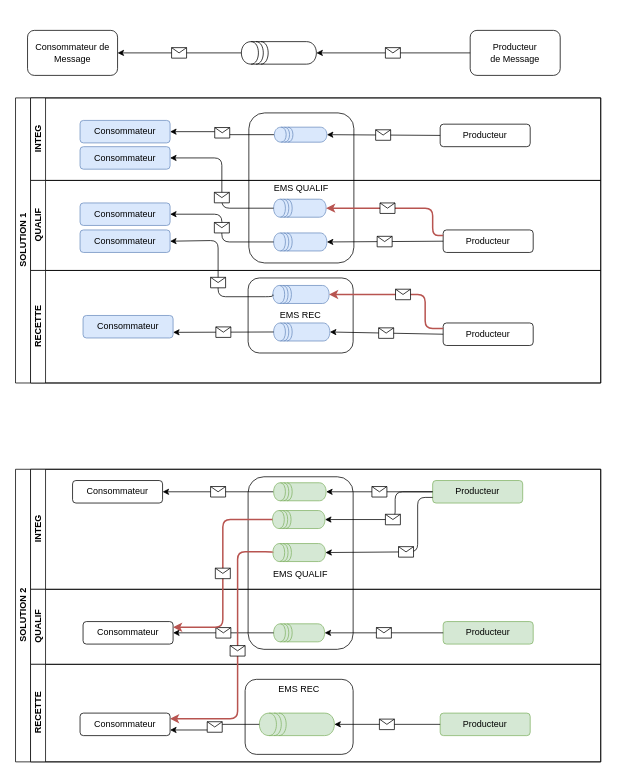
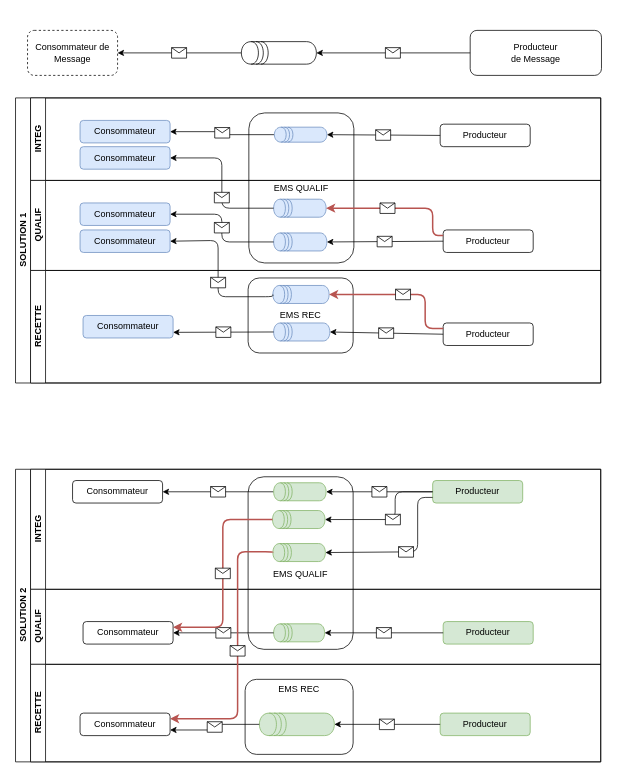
  <mxCell id="0" />
  <mxCell id="1" parent="0" />
  <mxCell id="2" value="EMS QUALIF" style="rounded=1;whiteSpace=wrap;html=1;" vertex="1" parent="1"><mxGeometry x="331" y="150" width="140" height="200" as="geometry" /></mxCell>
- <mxCell id="3" value="Consommateur de Message" style="rounded=1;whiteSpace=wrap;html=1;" parent="1" vertex="1"><mxGeometry x="36" y="40" width="120" height="60" as="geometry" /></mxCell>
- <mxCell id="4" value="&lt;div&gt;Producteur&lt;/div&gt;&lt;div&gt;de Message&lt;br&gt;&lt;/div&gt;" style="rounded=1;whiteSpace=wrap;html=1;" parent="1" vertex="1"><mxGeometry x="626" y="40" width="120" height="60" as="geometry" /></mxCell>
+ <mxCell id="3" value="Consommateur de Message" style="rounded=1;whiteSpace=wrap;html=1;dashed=1;" parent="1" vertex="1"><mxGeometry x="36" y="40" width="120" height="60" as="geometry" /></mxCell>
+ <mxCell id="4" value="&lt;div&gt;Producteur&lt;/div&gt;&lt;div&gt;de Message&lt;br&gt;&lt;/div&gt;" style="rounded=1;whiteSpace=wrap;html=1;" parent="1" vertex="1"><mxGeometry x="626" y="40" width="175" height="60" as="geometry" /></mxCell>
  <mxCell id="5" value="" style="shape=datastore;whiteSpace=wrap;html=1;rotation=-90;" parent="1" vertex="1"><mxGeometry x="356" width="30" height="100" as="geometry" y="20" /></mxCell>
  <mxCell id="6" value="SOLUTION 1" style="swimlane;html=1;childLayout=stackLayout;resizeParent=1;resizeParentMax=0;horizontal=0;startSize=20;horizontalStack=0;" parent="1" vertex="1"><mxGeometry x="20" y="130" width="780" height="380" as="geometry" /></mxCell>
  <mxCell id="7" value="INTEG" style="swimlane;html=1;startSize=20;horizontal=0;" parent="6" vertex="1"><mxGeometry x="20" width="760" height="110" as="geometry" /></mxCell>
  <mxCell id="8" value="Consommateur" style="rounded=1;whiteSpace=wrap;html=1;fillColor=#dae8fc;strokeColor=#6c8ebf;" parent="7" vertex="1"><mxGeometry x="66" y="30" width="120" height="30" as="geometry" /></mxCell>
  <mxCell id="9" value="Producteur" style="rounded=1;whiteSpace=wrap;html=1;" parent="7" vertex="1"><mxGeometry x="546" y="35" width="120" height="30" as="geometry" /></mxCell>
  <mxCell id="10" value="" style="endArrow=classic;html=1;strokeColor=#000000;entryX=1;entryY=0.5;entryDx=0;entryDy=0;exitX=0.5;exitY=0;exitDx=0;exitDy=0;edgeStyle=orthogonalEdgeStyle;" parent="7" source="14" target="8" edge="1"><mxGeometry relative="1" as="geometry"><mxPoint x="385" y="122" as="sourcePoint" /><mxPoint x="285" y="122" as="targetPoint" /></mxGeometry></mxCell>
  <mxCell id="11" value="" style="shape=message;html=1;outlineConnect=0;" parent="10" vertex="1"><mxGeometry width="20" height="14" relative="1" as="geometry"><mxPoint x="-10" y="-7" as="offset" /></mxGeometry></mxCell>
  <mxCell id="12" value="" style="endArrow=classic;html=1;strokeColor=#000000;entryX=0.5;entryY=1;entryDx=0;entryDy=0;exitX=0;exitY=0.5;exitDx=0;exitDy=0;" parent="7" source="9" target="14" edge="1"><mxGeometry relative="1" as="geometry"><mxPoint x="590" y="92" as="sourcePoint" /><mxPoint x="425" y="92" as="targetPoint" /></mxGeometry></mxCell>
  <mxCell id="13" value="" style="shape=message;html=1;outlineConnect=0;" parent="12" vertex="1"><mxGeometry width="20" height="14" relative="1" as="geometry"><mxPoint x="-10" y="-7" as="offset" /></mxGeometry></mxCell>
  <mxCell id="14" value="" style="shape=datastore;whiteSpace=wrap;html=1;rotation=-90;fillColor=#dae8fc;strokeColor=#6c8ebf;" parent="7" vertex="1"><mxGeometry x="350" y="14" width="20" height="70" as="geometry" /></mxCell>
  <mxCell id="15" value="Consommateur" style="rounded=1;whiteSpace=wrap;html=1;fillColor=#dae8fc;strokeColor=#6c8ebf;" vertex="1" parent="7"><mxGeometry x="66" y="65" width="120" height="30" as="geometry" /></mxCell>
  <mxCell id="16" value="QUALIF" style="swimlane;html=1;startSize=20;horizontal=0;" parent="6" vertex="1"><mxGeometry x="20" y="110" width="760" height="120" as="geometry" /></mxCell>
  <mxCell id="17" value="Consommateur" style="rounded=1;whiteSpace=wrap;html=1;fillColor=#dae8fc;strokeColor=#6c8ebf;" parent="16" vertex="1"><mxGeometry x="66" y="30" width="120" height="30" as="geometry" /></mxCell>
  <mxCell id="18" value="Producteur" style="rounded=1;whiteSpace=wrap;html=1;" parent="16" vertex="1"><mxGeometry x="550" y="66" width="120" height="30" as="geometry" /></mxCell>
  <mxCell id="19" value="" style="shape=datastore;whiteSpace=wrap;html=1;rotation=-90;fillColor=#dae8fc;strokeColor=#6c8ebf;" parent="16" vertex="1"><mxGeometry x="347.5" y="46.5" width="24" height="71" as="geometry" /></mxCell>
  <mxCell id="20" value="" style="endArrow=classic;html=1;strokeColor=#000000;exitX=0.5;exitY=0;exitDx=0;exitDy=0;entryX=1;entryY=0.5;entryDx=0;entryDy=0;edgeStyle=orthogonalEdgeStyle;" parent="16" source="19" edge="1" target="17"><mxGeometry relative="1" as="geometry"><mxPoint x="345" y="-518" as="sourcePoint" /><mxPoint x="186" y="81" as="targetPoint" /></mxGeometry></mxCell>
  <mxCell id="21" value="" style="shape=message;html=1;outlineConnect=0;" parent="20" vertex="1"><mxGeometry width="20" height="14" relative="1" as="geometry"><mxPoint x="-10" y="-7" as="offset" /></mxGeometry></mxCell>
  <mxCell id="22" value="" style="endArrow=classic;html=1;strokeColor=#000000;entryX=0.5;entryY=1;entryDx=0;entryDy=0;exitX=0;exitY=0.5;exitDx=0;exitDy=0;" parent="16" source="18" target="19" edge="1"><mxGeometry relative="1" as="geometry"><mxPoint x="550" y="-557" as="sourcePoint" /><mxPoint x="385" y="-557" as="targetPoint" /></mxGeometry></mxCell>
  <mxCell id="23" value="" style="shape=message;html=1;outlineConnect=0;" parent="22" vertex="1"><mxGeometry width="20" height="14" relative="1" as="geometry"><mxPoint x="-10" y="-7" as="offset" /></mxGeometry></mxCell>
  <mxCell id="24" value="" style="shape=datastore;whiteSpace=wrap;html=1;rotation=-90;fillColor=#dae8fc;strokeColor=#6c8ebf;" parent="16" vertex="1"><mxGeometry x="347" y="2" width="24" height="70" as="geometry" /></mxCell>
  <mxCell id="25" value="" style="endArrow=classic;html=1;strokeColor=#b85450;entryX=0.5;entryY=1;entryDx=0;entryDy=0;exitX=0;exitY=0.25;exitDx=0;exitDy=0;edgeStyle=orthogonalEdgeStyle;fillColor=#f8cecc;strokeWidth=2;" parent="16" source="18" target="24" edge="1"><mxGeometry relative="1" as="geometry"><mxPoint x="546" y="-40" as="sourcePoint" /><mxPoint x="405" y="-40" as="targetPoint" /><Array as="points"><mxPoint x="536" y="73" /><mxPoint x="536" y="37" /></Array></mxGeometry></mxCell>
  <mxCell id="26" value="" style="shape=message;html=1;outlineConnect=0;" parent="25" vertex="1"><mxGeometry width="20" height="14" relative="1" as="geometry"><mxPoint x="-24.71" y="-7" as="offset" /></mxGeometry></mxCell>
  <mxCell id="27" value="Consommateur" style="rounded=1;whiteSpace=wrap;html=1;fillColor=#dae8fc;strokeColor=#6c8ebf;" vertex="1" parent="16"><mxGeometry x="66" y="66" width="120" height="30" as="geometry" /></mxCell>
  <mxCell id="28" value="RECETTE" style="swimlane;html=1;startSize=20;horizontal=0;" parent="6" vertex="1"><mxGeometry x="20" y="230" width="760" height="150" as="geometry" /></mxCell>
  <mxCell id="29" value="EMS REC" style="rounded=1;whiteSpace=wrap;html=1;" vertex="1" parent="28"><mxGeometry x="290" y="10" width="140" height="100" as="geometry" /></mxCell>
  <mxCell id="30" value="Consommateur" style="rounded=1;whiteSpace=wrap;html=1;fillColor=#dae8fc;strokeColor=#6c8ebf;" parent="28" vertex="1"><mxGeometry x="70" y="60" width="120" height="30" as="geometry" /></mxCell>
  <mxCell id="31" value="Producteur" style="rounded=1;whiteSpace=wrap;html=1;" parent="28" vertex="1"><mxGeometry x="550" y="70" width="120" height="30" as="geometry" /></mxCell>
  <mxCell id="32" value="" style="shape=datastore;whiteSpace=wrap;html=1;rotation=-90;fillColor=#dae8fc;strokeColor=#6c8ebf;" parent="28" vertex="1"><mxGeometry x="349.5" y="44.5" width="24" height="75" as="geometry" /></mxCell>
  <mxCell id="33" value="" style="endArrow=classic;html=1;strokeColor=#000000;entryX=1;entryY=0.75;entryDx=0;entryDy=0;exitX=0.5;exitY=0;exitDx=0;exitDy=0;" parent="28" source="32" target="30" edge="1"><mxGeometry relative="1" as="geometry"><mxPoint x="345" y="-523" as="sourcePoint" /><mxPoint x="245" y="-523" as="targetPoint" /></mxGeometry></mxCell>
  <mxCell id="34" value="" style="shape=message;html=1;outlineConnect=0;" parent="33" vertex="1"><mxGeometry width="20" height="14" relative="1" as="geometry"><mxPoint x="-10" y="-7" as="offset" /></mxGeometry></mxCell>
  <mxCell id="35" value="" style="endArrow=classic;html=1;strokeColor=#000000;entryX=0.5;entryY=1;entryDx=0;entryDy=0;exitX=0;exitY=0.5;exitDx=0;exitDy=0;" parent="28" source="31" target="32" edge="1"><mxGeometry relative="1" as="geometry"><mxPoint x="550" y="-553" as="sourcePoint" /><mxPoint x="385" y="-553" as="targetPoint" /></mxGeometry></mxCell>
  <mxCell id="36" value="" style="shape=message;html=1;outlineConnect=0;" parent="35" vertex="1"><mxGeometry width="20" height="14" relative="1" as="geometry"><mxPoint x="-10" y="-7" as="offset" /></mxGeometry></mxCell>
  <mxCell id="37" value="" style="shape=datastore;whiteSpace=wrap;html=1;rotation=-90;fillColor=#dae8fc;strokeColor=#6c8ebf;" parent="28" vertex="1"><mxGeometry x="348.5" y="-5.5" width="24" height="75" as="geometry" /></mxCell>
  <mxCell id="38" value="&lt;div&gt;&lt;br&gt;&lt;/div&gt;&lt;div&gt;&lt;br&gt;&lt;/div&gt;&lt;div&gt;EMS QUALIF&lt;/div&gt;" style="rounded=1;whiteSpace=wrap;html=1;verticalAlign=middle;" vertex="1" parent="28"><mxGeometry x="290" y="275" width="140" height="230" as="geometry" /></mxCell>
  <mxCell id="39" value="" style="shape=datastore;whiteSpace=wrap;html=1;rotation=-90;fillColor=#d5e8d4;strokeColor=#82b366;" parent="28" vertex="1"><mxGeometry x="345.5" y="297" width="24" height="70" as="geometry" /></mxCell>
  <mxCell id="40" value="" style="shape=datastore;whiteSpace=wrap;html=1;rotation=-90;fillColor=#d5e8d4;strokeColor=#82b366;" parent="28" vertex="1"><mxGeometry x="346" y="449" width="24" height="68" as="geometry" /></mxCell>
  <mxCell id="41" value="" style="endArrow=classic;html=1;strokeColor=#b85450;entryX=0.5;entryY=1;entryDx=0;entryDy=0;edgeStyle=orthogonalEdgeStyle;fillColor=#f8cecc;strokeWidth=2;exitX=0;exitY=0.25;exitDx=0;exitDy=0;" parent="28" target="37" edge="1" source="31"><mxGeometry relative="1" as="geometry"><mxPoint x="546" y="-180" as="sourcePoint" /><mxPoint x="409" y="-50" as="targetPoint" /><Array as="points"><mxPoint x="526" y="78" /><mxPoint x="526" y="32" /></Array></mxGeometry></mxCell>
  <mxCell id="42" value="" style="shape=message;html=1;outlineConnect=0;" parent="41" vertex="1"><mxGeometry width="20" height="14" relative="1" as="geometry"><mxPoint x="-10" y="-7" as="offset" /></mxGeometry></mxCell>
  <mxCell id="43" value="" style="endArrow=classic;html=1;strokeColor=#000000;exitX=0.5;exitY=0;exitDx=0;exitDy=0;entryX=1;entryY=0.5;entryDx=0;entryDy=0;edgeStyle=orthogonalEdgeStyle;" parent="6" source="24" target="15" edge="1"><mxGeometry relative="1" as="geometry"><mxPoint x="329" y="200" as="sourcePoint" /><mxPoint x="210" y="200" as="targetPoint" /></mxGeometry></mxCell>
  <mxCell id="44" value="" style="shape=message;html=1;outlineConnect=0;" parent="43" vertex="1"><mxGeometry width="20" height="14" relative="1" as="geometry"><mxPoint x="-10" y="12.86" as="offset" /></mxGeometry></mxCell>
  <mxCell id="45" value="" style="endArrow=classic;html=1;strokeColor=#000000;exitX=0.5;exitY=0;exitDx=0;exitDy=0;entryX=1;entryY=0.5;entryDx=0;entryDy=0;edgeStyle=orthogonalEdgeStyle;" parent="6" source="37" target="27" edge="1"><mxGeometry relative="1" as="geometry"><mxPoint x="333" y="115" as="sourcePoint" /><mxPoint x="214" y="157.5" as="targetPoint" /><Array as="points"><mxPoint x="343" y="265" /><mxPoint x="270" y="265" /><mxPoint x="270" y="190" /><mxPoint x="206" y="190" /></Array></mxGeometry></mxCell>
  <mxCell id="46" value="" style="shape=message;html=1;outlineConnect=0;" parent="45" vertex="1"><mxGeometry width="20" height="14" relative="1" as="geometry"><mxPoint x="-10" y="6.14" as="offset" /></mxGeometry></mxCell>
  <mxCell id="47" value="" style="endArrow=classic;html=1;strokeColor=#000000;entryX=1;entryY=0.5;entryDx=0;entryDy=0;exitX=0.5;exitY=0;exitDx=0;exitDy=0;" parent="1" source="5" target="3" edge="1"><mxGeometry relative="1" as="geometry"><mxPoint x="396" y="142" as="sourcePoint" /><mxPoint x="296" y="142" as="targetPoint" /></mxGeometry></mxCell>
  <mxCell id="48" value="" style="shape=message;html=1;outlineConnect=0;" parent="47" vertex="1"><mxGeometry width="20" height="14" relative="1" as="geometry"><mxPoint x="-10" y="-7" as="offset" /></mxGeometry></mxCell>
  <mxCell id="49" value="" style="endArrow=classic;html=1;strokeColor=#000000;entryX=0.5;entryY=1;entryDx=0;entryDy=0;exitX=0;exitY=0.5;exitDx=0;exitDy=0;" parent="1" source="4" target="5" edge="1"><mxGeometry relative="1" as="geometry"><mxPoint x="601" y="112" as="sourcePoint" /><mxPoint x="436" y="112" as="targetPoint" /></mxGeometry></mxCell>
  <mxCell id="50" value="" style="shape=message;html=1;outlineConnect=0;" parent="49" vertex="1"><mxGeometry width="20" height="14" relative="1" as="geometry"><mxPoint x="-10" y="-7" as="offset" /></mxGeometry></mxCell>
  <mxCell id="51" value="SOLUTION 2" style="swimlane;html=1;childLayout=stackLayout;resizeParent=1;resizeParentMax=0;horizontal=0;startSize=20;horizontalStack=0;" parent="1" vertex="1"><mxGeometry x="20" y="625" width="780" height="390" as="geometry" /></mxCell>
  <mxCell id="52" value="INTEG" style="swimlane;html=1;startSize=20;horizontal=0;" parent="51" vertex="1"><mxGeometry x="20" width="760" height="160" as="geometry" /></mxCell>
  <mxCell id="53" value="Consommateur" style="rounded=1;whiteSpace=wrap;html=1;" parent="52" vertex="1"><mxGeometry x="56" y="15" width="120" height="30" as="geometry" /></mxCell>
  <mxCell id="54" value="Producteur" style="rounded=1;whiteSpace=wrap;html=1;fillColor=#d5e8d4;strokeColor=#82b366;" parent="52" vertex="1"><mxGeometry x="536" y="15" width="120" height="30" as="geometry" /></mxCell>
  <mxCell id="55" value="" style="endArrow=classic;html=1;strokeColor=#000000;entryX=1;entryY=0.5;entryDx=0;entryDy=0;exitX=0.5;exitY=0;exitDx=0;exitDy=0;" parent="52" source="61" target="53" edge="1"><mxGeometry relative="1" as="geometry"><mxPoint x="375" y="102" as="sourcePoint" /><mxPoint x="275" y="102" as="targetPoint" /></mxGeometry></mxCell>
  <mxCell id="56" value="" style="shape=message;html=1;outlineConnect=0;" parent="55" vertex="1"><mxGeometry width="20" height="14" relative="1" as="geometry"><mxPoint x="-10" y="-7" as="offset" /></mxGeometry></mxCell>
  <mxCell id="57" value="" style="endArrow=classic;html=1;strokeColor=#000000;entryX=0.5;entryY=1;entryDx=0;entryDy=0;exitX=0;exitY=0.5;exitDx=0;exitDy=0;" parent="52" source="54" target="61" edge="1"><mxGeometry relative="1" as="geometry"><mxPoint x="580" y="72" as="sourcePoint" /><mxPoint x="415" y="72" as="targetPoint" /></mxGeometry></mxCell>
  <mxCell id="58" value="" style="shape=message;html=1;outlineConnect=0;" parent="57" vertex="1"><mxGeometry width="20" height="14" relative="1" as="geometry"><mxPoint x="-10" y="-7" as="offset" /></mxGeometry></mxCell>
  <mxCell id="59" value="" style="endArrow=classic;html=1;entryX=0.5;entryY=1;entryDx=0;entryDy=0;exitX=0;exitY=0.75;exitDx=0;exitDy=0;edgeStyle=orthogonalEdgeStyle;fillColor=#f8cecc;strokeWidth=1;" parent="52" source="54" target="62" edge="1"><mxGeometry relative="1" as="geometry"><mxPoint x="546" y="70" as="sourcePoint" /><mxPoint x="409" y="180" as="targetPoint" /><Array as="points"><mxPoint x="516" y="38" /><mxPoint x="516" y="110" /></Array></mxGeometry></mxCell>
  <mxCell id="60" value="" style="shape=message;html=1;outlineConnect=0;" parent="59" vertex="1"><mxGeometry width="20" height="14" relative="1" as="geometry"><mxPoint x="-10" y="-7" as="offset" /></mxGeometry></mxCell>
  <mxCell id="61" value="" style="shape=datastore;whiteSpace=wrap;html=1;rotation=-90;fillColor=#d5e8d4;strokeColor=#82b366;" parent="52" vertex="1"><mxGeometry x="347" y="-5" width="24" height="70" as="geometry" /></mxCell>
  <mxCell id="62" value="" style="shape=datastore;whiteSpace=wrap;html=1;rotation=-90;fillColor=#d5e8d4;strokeColor=#82b366;" parent="52" vertex="1"><mxGeometry x="346" y="76" width="24" height="70" as="geometry" /></mxCell>
  <mxCell id="63" value="QUALIF" style="swimlane;html=1;startSize=20;horizontal=0;" parent="51" vertex="1"><mxGeometry x="20" y="160" width="760" height="100" as="geometry" /></mxCell>
  <mxCell id="64" value="Consommateur" style="rounded=1;whiteSpace=wrap;html=1;" parent="63" vertex="1"><mxGeometry x="70" y="43" width="120" height="30" as="geometry" /></mxCell>
  <mxCell id="65" value="Producteur" style="rounded=1;whiteSpace=wrap;html=1;fillColor=#d5e8d4;strokeColor=#82b366;" parent="63" vertex="1"><mxGeometry x="550" y="43" width="120" height="30" as="geometry" /></mxCell>
  <mxCell id="66" value="" style="endArrow=classic;html=1;strokeColor=#000000;exitX=0.5;exitY=0;exitDx=0;exitDy=0;" parent="63" source="40" edge="1"><mxGeometry relative="1" as="geometry"><mxPoint x="345" y="-550" as="sourcePoint" /><mxPoint x="190" y="58" as="targetPoint" /></mxGeometry></mxCell>
  <mxCell id="67" value="" style="shape=message;html=1;outlineConnect=0;" parent="66" vertex="1"><mxGeometry width="20" height="14" relative="1" as="geometry"><mxPoint x="-10" y="-7" as="offset" /></mxGeometry></mxCell>
  <mxCell id="68" value="RECETTE" style="swimlane;html=1;startSize=20;horizontal=0;" parent="51" vertex="1"><mxGeometry x="20" y="260" width="760" height="130" as="geometry" /></mxCell>
  <mxCell id="69" value="EMS REC" style="rounded=1;whiteSpace=wrap;html=1;verticalAlign=top;" vertex="1" parent="68"><mxGeometry x="286" y="20" width="144" height="100" as="geometry" /></mxCell>
  <mxCell id="70" value="Consommateur" style="rounded=1;whiteSpace=wrap;html=1;" parent="68" vertex="1"><mxGeometry x="66" y="65" width="120" height="30" as="geometry" /></mxCell>
  <mxCell id="71" value="Producteur" style="rounded=1;whiteSpace=wrap;html=1;fillColor=#d5e8d4;strokeColor=#82b366;" parent="68" vertex="1"><mxGeometry x="546" y="65" width="120" height="30" as="geometry" /></mxCell>
  <mxCell id="72" value="" style="shape=datastore;whiteSpace=wrap;html=1;rotation=-90;fillColor=#d5e8d4;strokeColor=#82b366;" parent="68" vertex="1"><mxGeometry x="340" y="30" width="30" height="100" as="geometry" /></mxCell>
  <mxCell id="73" value="" style="endArrow=classic;html=1;strokeColor=#000000;entryX=1;entryY=0.75;entryDx=0;entryDy=0;exitX=0.5;exitY=0;exitDx=0;exitDy=0;edgeStyle=orthogonalEdgeStyle;" parent="68" source="72" target="70" edge="1"><mxGeometry relative="1" as="geometry"><mxPoint x="341" y="-528" as="sourcePoint" /><mxPoint x="241" y="-528" as="targetPoint" /></mxGeometry></mxCell>
  <mxCell id="74" value="" style="shape=message;html=1;outlineConnect=0;" parent="73" vertex="1"><mxGeometry width="20" height="14" relative="1" as="geometry"><mxPoint x="-10" y="-7" as="offset" /></mxGeometry></mxCell>
  <mxCell id="75" value="" style="endArrow=classic;html=1;strokeColor=#000000;entryX=0.5;entryY=1;entryDx=0;entryDy=0;exitX=0;exitY=0.5;exitDx=0;exitDy=0;" parent="68" source="71" target="72" edge="1"><mxGeometry relative="1" as="geometry"><mxPoint x="546" y="-558" as="sourcePoint" /><mxPoint x="381" y="-558" as="targetPoint" /></mxGeometry></mxCell>
  <mxCell id="76" value="" style="shape=message;html=1;outlineConnect=0;" parent="75" vertex="1"><mxGeometry width="20" height="14" relative="1" as="geometry"><mxPoint x="-10" y="-7" as="offset" /></mxGeometry></mxCell>
  <mxCell id="77" value="" style="endArrow=classic;html=1;strokeColor=#b85450;entryX=1;entryY=0.25;entryDx=0;entryDy=0;exitX=0.5;exitY=0;exitDx=0;exitDy=0;edgeStyle=orthogonalEdgeStyle;fillColor=#f8cecc;strokeWidth=2;" parent="51" source="62" target="70" edge="1"><mxGeometry relative="1" as="geometry"><mxPoint x="321" y="310" as="sourcePoint" /><mxPoint x="156" y="310" as="targetPoint" /><Array as="points"><mxPoint x="296" y="110" /><mxPoint x="296" y="333" /></Array></mxGeometry></mxCell>
  <mxCell id="78" value="" style="shape=message;html=1;outlineConnect=0;" parent="77" vertex="1"><mxGeometry width="20" height="14" relative="1" as="geometry"><mxPoint x="-10" y="-7" as="offset" /></mxGeometry></mxCell>
  <mxCell id="79" value="" style="endArrow=classic;html=1;entryX=0.5;entryY=1;entryDx=0;entryDy=0;exitX=0;exitY=0.5;exitDx=0;exitDy=0;edgeStyle=orthogonalEdgeStyle;fillColor=#f8cecc;strokeWidth=1;" parent="1" target="39" edge="1"><mxGeometry relative="1" as="geometry"><mxPoint x="576" y="655" as="sourcePoint" /><mxPoint x="435" y="655" as="targetPoint" /><Array as="points"><mxPoint x="526" y="655" /><mxPoint x="526" y="692" /></Array></mxGeometry></mxCell>
  <mxCell id="80" value="" style="shape=message;html=1;outlineConnect=0;" parent="79" vertex="1"><mxGeometry width="20" height="14" relative="1" as="geometry"><mxPoint x="-10" y="-7" as="offset" /></mxGeometry></mxCell>
  <mxCell id="81" value="" style="endArrow=classic;html=1;strokeColor=#b85450;exitX=0.5;exitY=0;exitDx=0;exitDy=0;entryX=1;entryY=0.25;entryDx=0;entryDy=0;edgeStyle=orthogonalEdgeStyle;fillColor=#f8cecc;strokeWidth=2;" parent="1" source="39" target="64" edge="1"><mxGeometry relative="1" as="geometry"><mxPoint x="349" y="855" as="sourcePoint" /><mxPoint x="230" y="855" as="targetPoint" /></mxGeometry></mxCell>
  <mxCell id="82" value="" style="shape=message;html=1;outlineConnect=0;" parent="81" vertex="1"><mxGeometry width="20" height="14" relative="1" as="geometry"><mxPoint x="-10" y="-7" as="offset" /></mxGeometry></mxCell>
  <mxCell id="83" value="" style="endArrow=classic;html=1;strokeColor=#000000;entryX=0.5;entryY=1;entryDx=0;entryDy=0;exitX=0;exitY=0.5;exitDx=0;exitDy=0;" parent="1" source="65" target="40" edge="1"><mxGeometry relative="1" as="geometry"><mxPoint x="590" y="205" as="sourcePoint" /><mxPoint x="425" y="205" as="targetPoint" /></mxGeometry></mxCell>
  <mxCell id="84" value="" style="shape=message;html=1;outlineConnect=0;" parent="83" vertex="1"><mxGeometry width="20" height="14" relative="1" as="geometry"><mxPoint x="-10" y="-7" as="offset" /></mxGeometry></mxCell>
